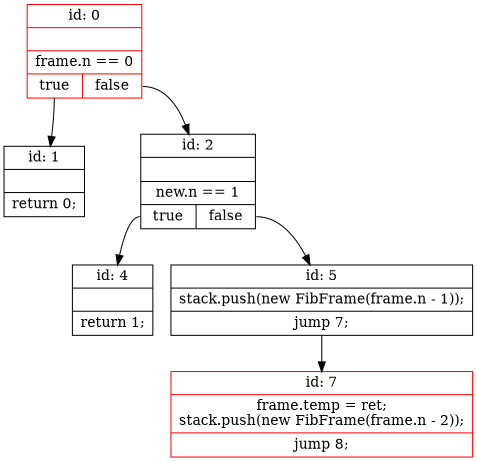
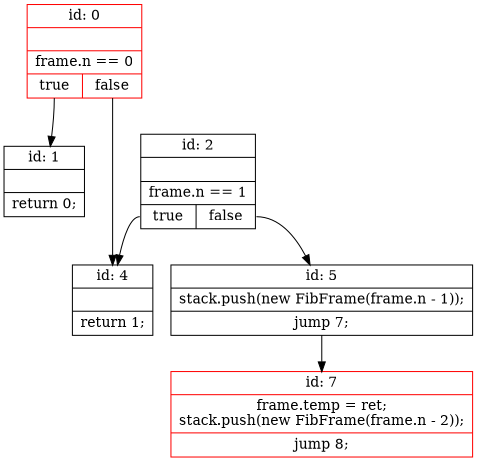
  digraph {
    node [shape=record]
    edge [tailport=true]
    n1 [color=red label="{id: 0||frame.n == 0|{<true>true|<false>false}}"]
    n2 [label="{id: 1||return 0;}"]
-   n3 [label="{id: 2||new.n == 1|{<true>true|<false>false}}"]
+   n3 [label="{id: 2||frame.n == 1|{<true>true|<false>false}}"]
    n4 [label="{id: 4||return 1;}"]
    n5 [label="{id: 5|stack.push(new FibFrame(frame.n - 1));|jump 7;}"]
    n6 [color=red label="{id: 7|frame.temp = ret;\nstack.push(new FibFrame(frame.n - 2));|jump 8;}"]
    n1 -> n2
-   n1 -> n3 [tailport=false]
+   n1 -> n4 [tailport=false]
    n3 -> n4
    n3 -> n5 [tailport=false]
    n5 -> n6 [tailport=""]
  }
